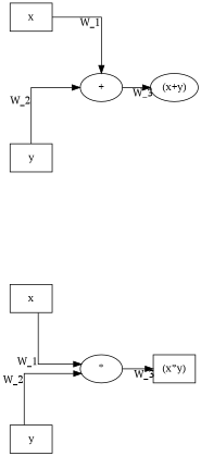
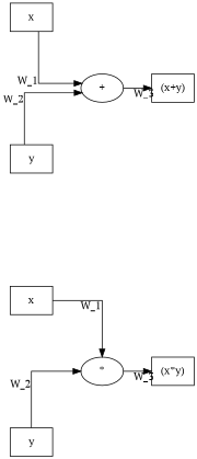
  digraph {
    forcelabels=true
    nodesep=2.0
    splines=ortho
    rankdir=LR
    fontname="PT Serif"
    node [shape=box fontname="PT Serif"]
    edge [xlabel=W_1 fontname="PT Serif"]
    n1 [label=x]
    n2 [label="*" shape=""]
    n3 [label="(x*y)"]
    n4 [label=y]
    n5 [label=x]
    n6 [label="+" shape=""]
-   n7 [label="(x+y)" shape=ellipse]
+   n7 [label="(x+y)"]
    n8 [label=y]
    n1 -> n2
    n2 -> n3 [xlabel=W_3]
    n4 -> n2 [xlabel=W_2]
    n5 -> n6
    n6 -> n7 [xlabel=W_3]
    n8 -> n6 [xlabel=W_2]
  }
